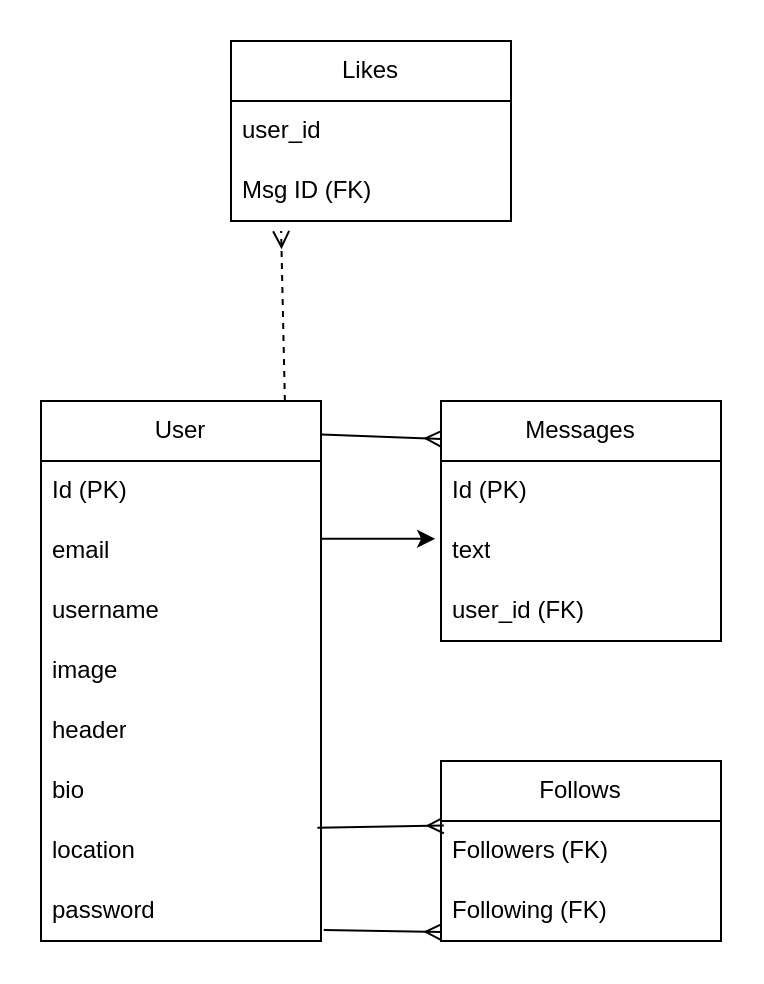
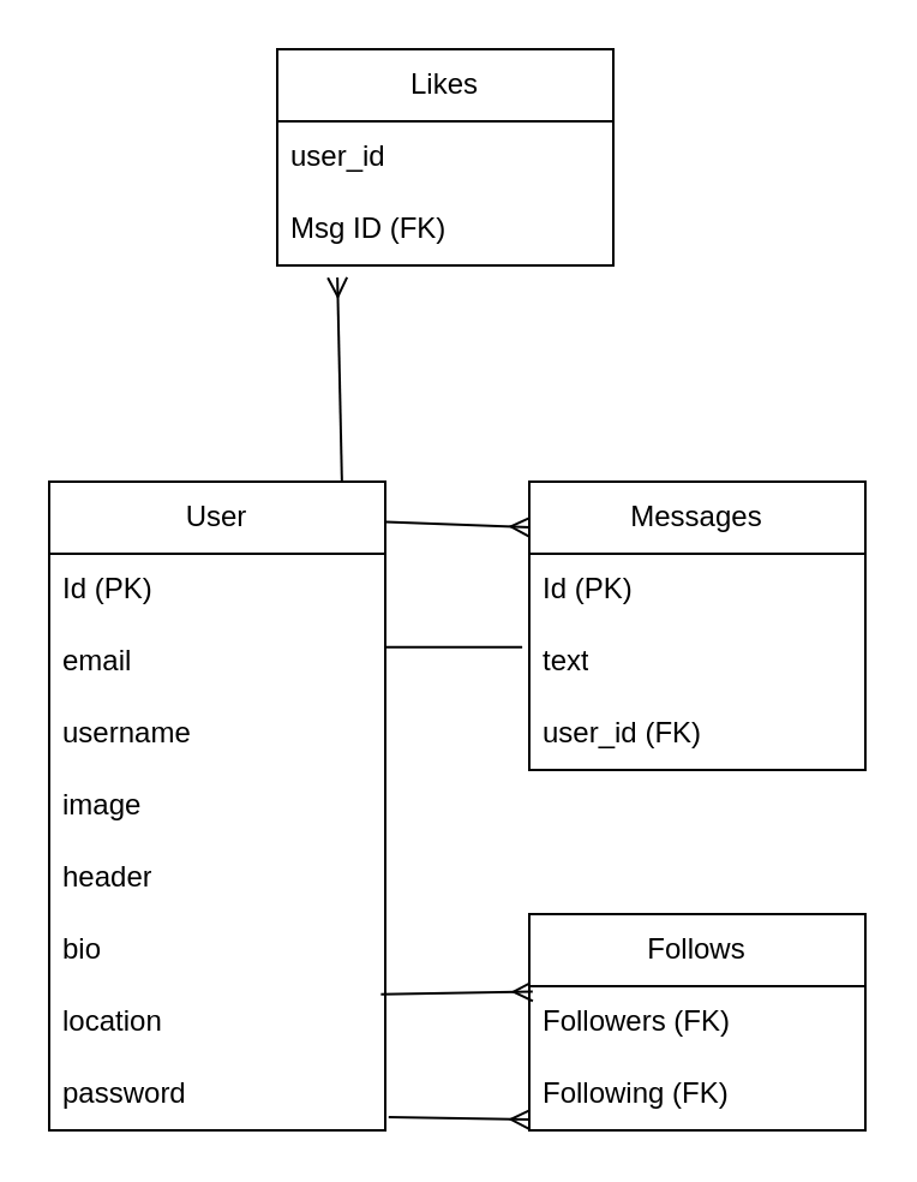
  <mxCell id="0" />
  <mxCell id="1" parent="0" />
  <mxCell id="2" value="" style="endArrow=ERmany;html=1;rounded=0;exitX=1.01;exitY=0.815;exitDx=0;exitDy=0;entryX=0.002;entryY=0.852;entryDx=0;entryDy=0;endFill=0;exitPerimeter=0;entryPerimeter=0;" parent="1" source="17" target="20" edge="1"><mxGeometry width="50" height="50" relative="1" as="geometry"><mxPoint x="73.6" y="494.4" as="sourcePoint" /><mxPoint x="167.92" y="535.56" as="targetPoint" /></mxGeometry></mxCell>
  <mxCell id="3" value="" style="endArrow=ERmany;html=1;rounded=0;exitX=0.987;exitY=1.112;exitDx=0;exitDy=0;entryX=0.01;entryY=0.358;entryDx=0;entryDy=0;endFill=0;exitPerimeter=0;entryPerimeter=0;" parent="1" source="15" target="18" edge="1"><mxGeometry width="50" height="50" relative="1" as="geometry"><mxPoint x="110" y="380" as="sourcePoint" /><mxPoint x="254.76" y="430" as="targetPoint" /></mxGeometry></mxCell>
  <mxCell id="4" value="" style="endArrow=ERmany;html=1;rounded=0;exitX=1.002;exitY=0.062;exitDx=0;exitDy=0;exitPerimeter=0;endFill=0;entryX=0.002;entryY=0.158;entryDx=0;entryDy=0;entryPerimeter=0;" parent="1" source="9" target="5" edge="1"><mxGeometry width="50" height="50" relative="1" as="geometry"><mxPoint x="108.18" y="337.32" as="sourcePoint" /><mxPoint x="200" y="200" as="targetPoint" /></mxGeometry></mxCell>
  <mxCell id="5" value="Messages" style="swimlane;fontStyle=0;childLayout=stackLayout;horizontal=1;startSize=30;horizontalStack=0;resizeParent=1;resizeParentMax=0;resizeLast=0;collapsible=1;marginBottom=0;whiteSpace=wrap;html=1;" parent="1" vertex="1"><mxGeometry x="220" y="200" width="140" height="120" as="geometry" /></mxCell>
  <mxCell id="6" value="Id (PK)" style="text;strokeColor=none;fillColor=none;align=left;verticalAlign=middle;spacingLeft=4;spacingRight=4;overflow=hidden;points=[[0,0.5],[1,0.5]];portConstraint=eastwest;rotatable=0;whiteSpace=wrap;html=1;" parent="5" vertex="1"><mxGeometry y="30" width="140" height="30" as="geometry" /></mxCell>
  <mxCell id="7" value="text" style="text;strokeColor=none;fillColor=none;align=left;verticalAlign=middle;spacingLeft=4;spacingRight=4;overflow=hidden;points=[[0,0.5],[1,0.5]];portConstraint=eastwest;rotatable=0;whiteSpace=wrap;html=1;" parent="5" vertex="1"><mxGeometry y="60" width="140" height="30" as="geometry" /></mxCell>
  <mxCell id="8" value="user_id (FK)" style="text;strokeColor=none;fillColor=none;align=left;verticalAlign=middle;spacingLeft=4;spacingRight=4;overflow=hidden;points=[[0,0.5],[1,0.5]];portConstraint=eastwest;rotatable=0;whiteSpace=wrap;html=1;" parent="5" vertex="1"><mxGeometry y="90" width="140" height="30" as="geometry" /></mxCell>
  <mxCell id="9" value="User" style="swimlane;fontStyle=0;childLayout=stackLayout;horizontal=1;startSize=30;horizontalStack=0;resizeParent=1;resizeParentMax=0;resizeLast=0;collapsible=1;marginBottom=0;whiteSpace=wrap;html=1;" parent="1" vertex="1"><mxGeometry x="20" y="200" width="140" height="270" as="geometry" /></mxCell>
  <mxCell id="10" value="Id (PK)" style="text;strokeColor=none;fillColor=none;align=left;verticalAlign=middle;spacingLeft=4;spacingRight=4;overflow=hidden;points=[[0,0.5],[1,0.5]];portConstraint=eastwest;rotatable=0;whiteSpace=wrap;html=1;" parent="9" vertex="1"><mxGeometry y="30" width="140" height="30" as="geometry" /></mxCell>
  <mxCell id="11" value="email" style="text;strokeColor=none;fillColor=none;align=left;verticalAlign=middle;spacingLeft=4;spacingRight=4;overflow=hidden;points=[[0,0.5],[1,0.5]];portConstraint=eastwest;rotatable=0;whiteSpace=wrap;html=1;" parent="9" vertex="1"><mxGeometry y="60" width="140" height="30" as="geometry" /></mxCell>
  <mxCell id="12" value="username" style="text;strokeColor=none;fillColor=none;align=left;verticalAlign=middle;spacingLeft=4;spacingRight=4;overflow=hidden;points=[[0,0.5],[1,0.5]];portConstraint=eastwest;rotatable=0;whiteSpace=wrap;html=1;" parent="9" vertex="1"><mxGeometry y="90" width="140" height="30" as="geometry" /></mxCell>
  <mxCell id="13" value="image" style="text;strokeColor=none;fillColor=none;align=left;verticalAlign=middle;spacingLeft=4;spacingRight=4;overflow=hidden;points=[[0,0.5],[1,0.5]];portConstraint=eastwest;rotatable=0;whiteSpace=wrap;html=1;" parent="9" vertex="1"><mxGeometry y="120" width="140" height="30" as="geometry" /></mxCell>
  <mxCell id="14" value="header" style="text;strokeColor=none;fillColor=none;align=left;verticalAlign=middle;spacingLeft=4;spacingRight=4;overflow=hidden;points=[[0,0.5],[1,0.5]];portConstraint=eastwest;rotatable=0;whiteSpace=wrap;html=1;" parent="9" vertex="1"><mxGeometry y="150" width="140" height="30" as="geometry" /></mxCell>
  <mxCell id="15" value="bio" style="text;strokeColor=none;fillColor=none;align=left;verticalAlign=middle;spacingLeft=4;spacingRight=4;overflow=hidden;points=[[0,0.5],[1,0.5]];portConstraint=eastwest;rotatable=0;whiteSpace=wrap;html=1;" parent="9" vertex="1"><mxGeometry y="180" width="140" height="30" as="geometry" /></mxCell>
  <mxCell id="16" value="location" style="text;strokeColor=none;fillColor=none;align=left;verticalAlign=middle;spacingLeft=4;spacingRight=4;overflow=hidden;points=[[0,0.5],[1,0.5]];portConstraint=eastwest;rotatable=0;whiteSpace=wrap;html=1;" parent="9" vertex="1"><mxGeometry y="210" width="140" height="30" as="geometry" /></mxCell>
  <mxCell id="17" value="password" style="text;strokeColor=none;fillColor=none;align=left;verticalAlign=middle;spacingLeft=4;spacingRight=4;overflow=hidden;points=[[0,0.5],[1,0.5]];portConstraint=eastwest;rotatable=0;whiteSpace=wrap;html=1;" parent="9" vertex="1"><mxGeometry y="240" width="140" height="30" as="geometry" /></mxCell>
  <mxCell id="18" value="Follows" style="swimlane;fontStyle=0;childLayout=stackLayout;horizontal=1;startSize=30;horizontalStack=0;resizeParent=1;resizeParentMax=0;resizeLast=0;collapsible=1;marginBottom=0;whiteSpace=wrap;html=1;" parent="1" vertex="1"><mxGeometry x="220" y="380" width="140" height="90" as="geometry" /></mxCell>
  <mxCell id="19" value="Followers (FK)" style="text;strokeColor=none;fillColor=none;align=left;verticalAlign=middle;spacingLeft=4;spacingRight=4;overflow=hidden;points=[[0,0.5],[1,0.5]];portConstraint=eastwest;rotatable=0;whiteSpace=wrap;html=1;" parent="18" vertex="1"><mxGeometry y="30" width="140" height="30" as="geometry" /></mxCell>
  <mxCell id="20" value="Following (FK)" style="text;strokeColor=none;fillColor=none;align=left;verticalAlign=middle;spacingLeft=4;spacingRight=4;overflow=hidden;points=[[0,0.5],[1,0.5]];portConstraint=eastwest;rotatable=0;whiteSpace=wrap;html=1;" parent="18" vertex="1"><mxGeometry y="60" width="140" height="30" as="geometry" /></mxCell>
- <mxCell id="21" value="" style="endArrow=classic;html=1;rounded=0;entryX=-0.021;entryY=0.297;entryDx=0;entryDy=0;entryPerimeter=0;exitX=1.002;exitY=0.297;exitDx=0;exitDy=0;exitPerimeter=0;" parent="1" source="11" target="7" edge="1"><mxGeometry width="50" height="50" relative="1" as="geometry"><mxPoint x="110" y="310" as="sourcePoint" /><mxPoint x="160" y="260" as="targetPoint" /></mxGeometry></mxCell>
+ <mxCell id="21" value="" style="endArrow=none;html=1;rounded=0;entryX=-0.021;entryY=0.297;entryDx=0;entryDy=0;entryPerimeter=0;exitX=1.002;exitY=0.297;exitDx=0;exitDy=0;exitPerimeter=0;" parent="1" source="11" target="7" edge="1"><mxGeometry width="50" height="50" relative="1" as="geometry"><mxPoint x="110" y="310" as="sourcePoint" /><mxPoint x="160" y="260" as="targetPoint" /></mxGeometry></mxCell>
  <mxCell id="22" value="Likes" style="swimlane;fontStyle=0;childLayout=stackLayout;horizontal=1;startSize=30;horizontalStack=0;resizeParent=1;resizeParentMax=0;resizeLast=0;collapsible=1;marginBottom=0;whiteSpace=wrap;html=1;" vertex="1" parent="1"><mxGeometry x="115" y="20" width="140" height="90" as="geometry" /></mxCell>
  <mxCell id="23" value="user_id" style="text;strokeColor=none;fillColor=none;align=left;verticalAlign=middle;spacingLeft=4;spacingRight=4;overflow=hidden;points=[[0,0.5],[1,0.5]];portConstraint=eastwest;rotatable=0;whiteSpace=wrap;html=1;" vertex="1" parent="22"><mxGeometry y="30" width="140" height="30" as="geometry" /></mxCell>
  <mxCell id="24" value="Msg ID (FK)" style="text;strokeColor=none;fillColor=none;align=left;verticalAlign=middle;spacingLeft=4;spacingRight=4;overflow=hidden;points=[[0,0.5],[1,0.5]];portConstraint=eastwest;rotatable=0;whiteSpace=wrap;html=1;" vertex="1" parent="22"><mxGeometry y="60" width="140" height="30" as="geometry" /></mxCell>
- <mxCell id="25" value="" style="endArrow=ERmany;html=1;rounded=0;exitX=0.871;exitY=0;exitDx=0;exitDy=0;exitPerimeter=0;endFill=0;entryX=0.179;entryY=1.167;entryDx=0;entryDy=0;entryPerimeter=0;dashed=1;" edge="1" parent="1" source="9" target="24"><mxGeometry width="50" height="50" relative="1" as="geometry"><mxPoint x="55" y="130" as="sourcePoint" /><mxPoint x="110" y="140" as="targetPoint" /></mxGeometry></mxCell>
+ <mxCell id="25" value="" style="endArrow=ERmany;html=1;rounded=0;exitX=0.871;exitY=0;exitDx=0;exitDy=0;exitPerimeter=0;endFill=0;entryX=0.179;entryY=1.167;entryDx=0;entryDy=0;entryPerimeter=0;" edge="1" parent="1" source="9" target="24"><mxGeometry width="50" height="50" relative="1" as="geometry"><mxPoint x="55" y="130" as="sourcePoint" /><mxPoint x="110" y="140" as="targetPoint" /></mxGeometry></mxCell>
